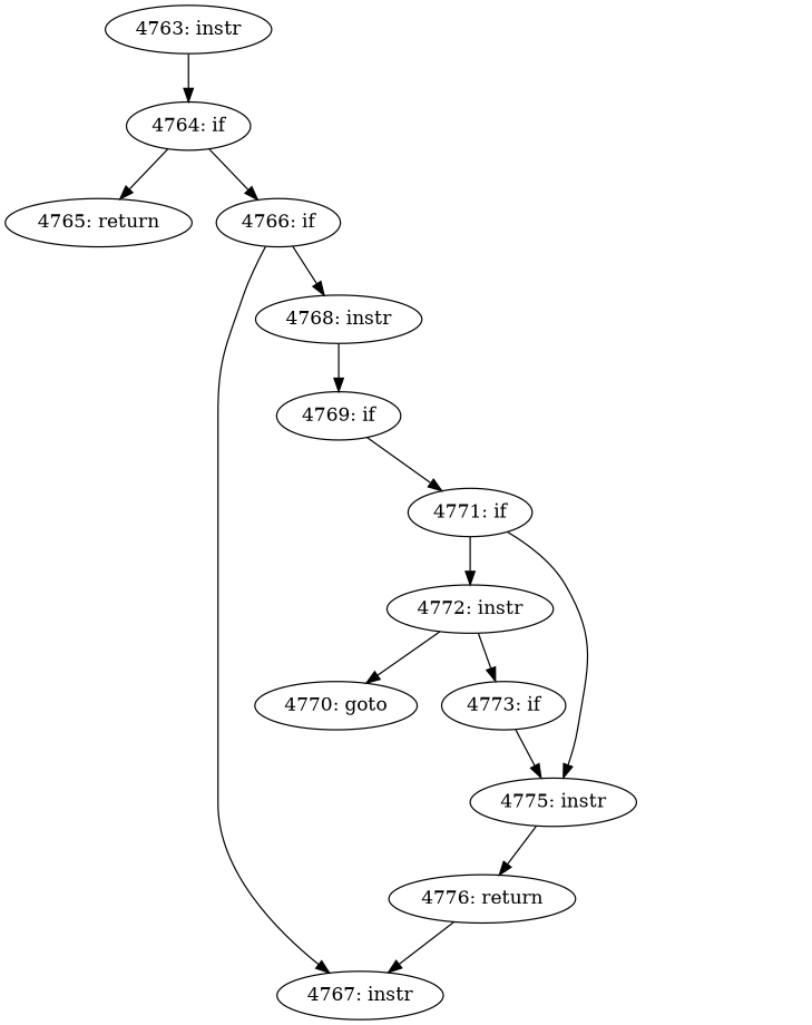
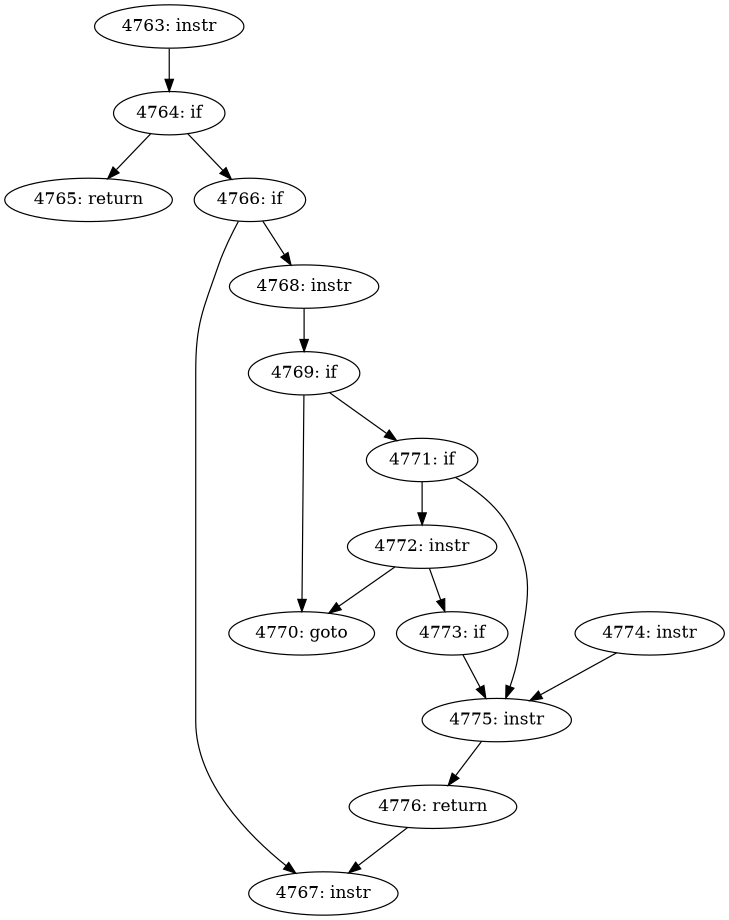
  digraph {
    n1 [label="4763: instr"]
    n2 [label="4764: if"]
    n3 [label="4765: return"]
    n4 [label="4766: if"]
    n5 [label="4767: instr"]
    n6 [label="4768: instr"]
    n7 [label="4769: if"]
    n8 [label="4776: return"]
    n9 [label="4770: goto"]
    n10 [label="4771: if"]
    n11 [label="4772: instr"]
    n12 [label="4775: instr"]
    n13 [label="4773: if"]
+   n14 [label="4774: instr"]
    n1 -> n2
    n2 -> n3
    n2 -> n4
    n4 -> n5
    n4 -> n6
    n6 -> n7
+   n7 -> n9
    n7 -> n10
    n8 -> n5
    n10 -> n11
    n10 -> n12
    n11 -> n9
    n11 -> n13
    n12 -> n8
    n13 -> n12
+   n14 -> n12
  }
